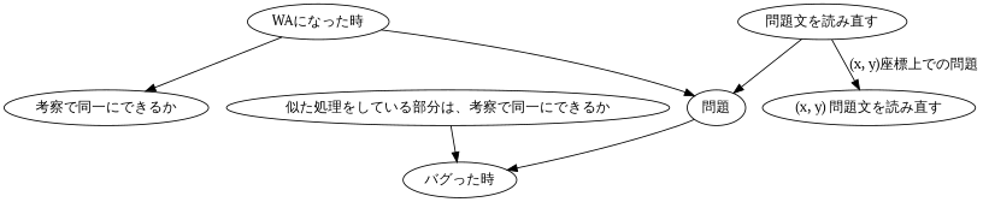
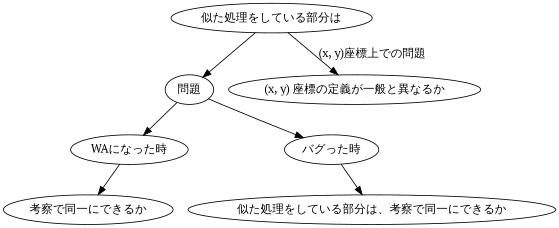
  digraph {
    fontname="PT Serif"
    node [fontname="PT Serif"]
    edge [fontname="PT Serif"]
    "問題"
    "WAになった時"
    "バグった時"
-   "問題文を読み直す"
-   "(x, y) 座標の定義が一般と異なるか" [label="(x, y) 問題文を読み直す"]
+   "問題文を読み直す" [label="似た処理をしている部分は"]
+   "(x, y) 座標の定義が一般と異なるか"
    n6 [label="考察で同一にできるか"]
    "似た処理をしている部分は、考察で同一にできるか"
-   "WAになった時" -> "問題"
+   "問題" -> "WAになった時"
    "問題" -> "バグった時"
    "WAになった時" -> n6
-   "似た処理をしている部分は、考察で同一にできるか" -> "バグった時"
+   "バグった時" -> "似た処理をしている部分は、考察で同一にできるか"
    "問題文を読み直す" -> "問題"
    "問題文を読み直す" -> "(x, y) 座標の定義が一般と異なるか" [label="(x, y)座標上での問題"]
  }
